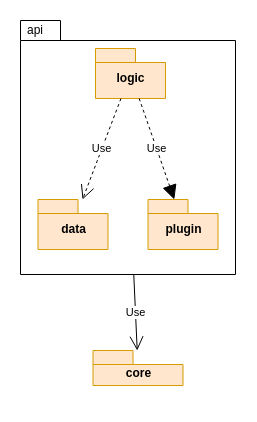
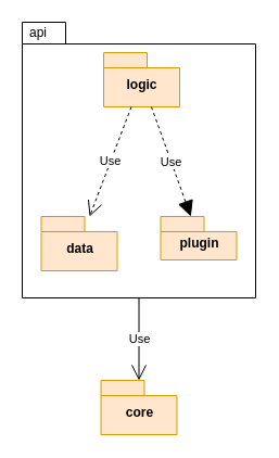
  <mxCell id="0" />
  <mxCell id="1" parent="0" />
- <mxCell id="2" value="core" style="shape=folder;fontStyle=1;spacingTop=10;tabWidth=40;tabHeight=14;tabPosition=left;html=1;fillColor=#ffe6cc;strokeColor=#d79b00;" vertex="1" parent="1"><mxGeometry x="92.5" y="350" width="90" height="35" as="geometry" /></mxCell>
+ <mxCell id="2" value="core" style="shape=folder;fontStyle=1;spacingTop=10;tabWidth=40;tabHeight=14;tabPosition=left;html=1;fillColor=#ffe6cc;strokeColor=#d79b00;" vertex="1" parent="1"><mxGeometry x="92.5" y="350" width="70" height="50" as="geometry" /></mxCell>
  <mxCell id="3" value="api" style="shape=folder;xSize=90;align=left;spacingLeft=10;align=left;verticalAlign=top;spacingLeft=5;spacingTop=-4;tabWidth=40;tabHeight=20;tabPosition=left;html=1;strokeWidth=1;recursiveResize=0;" vertex="1" parent="1"><mxGeometry x="20" y="20" width="215" height="254" as="geometry" /></mxCell>
  <mxCell id="4" value="data" style="shape=folder;fontStyle=1;spacingTop=10;tabWidth=40;tabHeight=14;tabPosition=left;html=1;fillColor=#ffe6cc;strokeColor=#d79b00;" vertex="1" parent="3"><mxGeometry x="17.5" y="179" width="70" height="50" as="geometry" /></mxCell>
- <mxCell id="5" value="plugin" style="shape=folder;fontStyle=1;spacingTop=10;tabWidth=40;tabHeight=14;tabPosition=left;html=1;fillColor=#ffe6cc;strokeColor=#d79b00;" vertex="1" parent="3"><mxGeometry x="127.5" y="179" width="70" height="50" as="geometry" /></mxCell>
+ <mxCell id="5" value="plugin" style="shape=folder;fontStyle=1;spacingTop=10;tabWidth=40;tabHeight=14;tabPosition=left;html=1;fillColor=#ffe6cc;strokeColor=#d79b00;" vertex="1" parent="3"><mxGeometry x="127.5" y="179" width="70" height="40" as="geometry" /></mxCell>
  <mxCell id="6" value="logic" style="shape=folder;fontStyle=1;spacingTop=10;tabWidth=40;tabHeight=14;tabPosition=left;html=1;fillColor=#ffe6cc;strokeColor=#d79b00;" vertex="1" parent="3"><mxGeometry x="75" y="28" width="70" height="50" as="geometry" /></mxCell>
  <mxCell id="7" value="Use" style="endArrow=open;endSize=12;dashed=1;html=1;" edge="1" parent="3" source="6" target="4"><mxGeometry width="160" relative="1" as="geometry"><mxPoint x="297.5" y="85" as="sourcePoint" /><mxPoint x="297.5" y="161" as="targetPoint" /></mxGeometry></mxCell>
  <mxCell id="8" value="Use" style="endArrow=block;endSize=12;dashed=1;html=1;" edge="1" parent="3" source="6" target="5"><mxGeometry width="160" relative="1" as="geometry"><mxPoint x="297.96" y="89" as="sourcePoint" /><mxPoint x="259.5" y="190" as="targetPoint" /></mxGeometry></mxCell>
  <mxCell id="9" value="Use" style="endArrow=open;endSize=12;dashed=0;html=1;" edge="1" parent="1" source="3" target="2"><mxGeometry width="160" relative="1" as="geometry"><mxPoint x="519.128" y="24" as="sourcePoint" /><mxPoint x="529.987" y="553.5" as="targetPoint" /></mxGeometry></mxCell>
